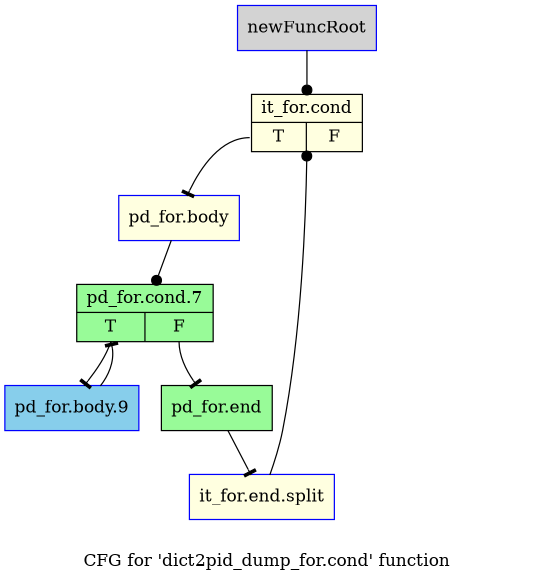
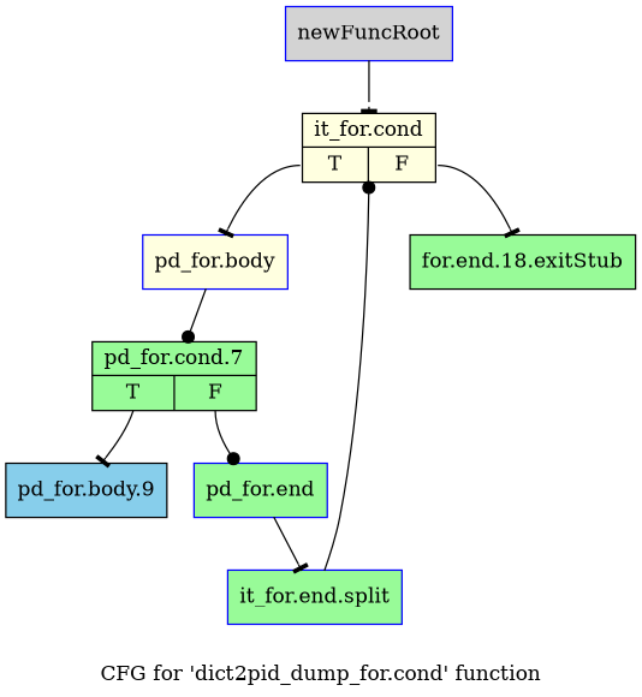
  digraph {
    label="CFG for 'dict2pid_dump_for.cond' function"
    node [color=blue fillcolor=palegreen shape=record style=filled]
    edge [arrowhead=tee]
    n1 [fillcolor=lightgrey label="{newFuncRoot}"]
    n2 [color=black fillcolor=lightyellow label="{it_for.cond|{<s0>T|<s1>F}}"]
+   n3 [color=black label="{for.end.18.exitStub}"]
    n4 [fillcolor=lightyellow label="{pd_for.body}"]
    n5 [color=black label="{pd_for.cond.7|{<s0>T|<s1>F}}"]
-   n6 [fillcolor=skyblue label="{pd_for.body.9}"]
-   n7 [color=black label="{pd_for.end}"]
-   n8 [fillcolor=lightyellow label="{it_for.end.split}"]
-   n1 -> n2 [arrowhead=dot]
+   n6 [color=black fillcolor=skyblue label="{pd_for.body.9}"]
+   n7 [label="{pd_for.end}"]
+   n8 [label="{it_for.end.split}"]
+   n1 -> n2
+   n2 -> n3 [tailport=s1]
    n2 -> n4 [tailport=s0]
    n4 -> n5 [arrowhead=dot]
    n5 -> n6 [tailport=s0]
-   n5 -> n7 [tailport=s1]
-   n6 -> n5
+   n5 -> n7 [arrowhead=dot tailport=s1]
    n7 -> n8
    n8 -> n2 [arrowhead=dot]
  }
